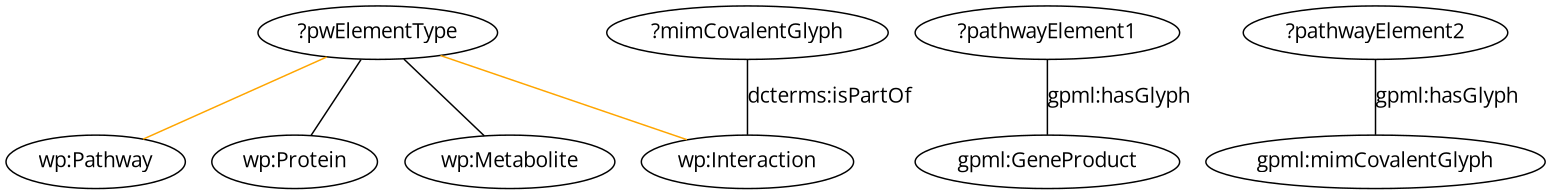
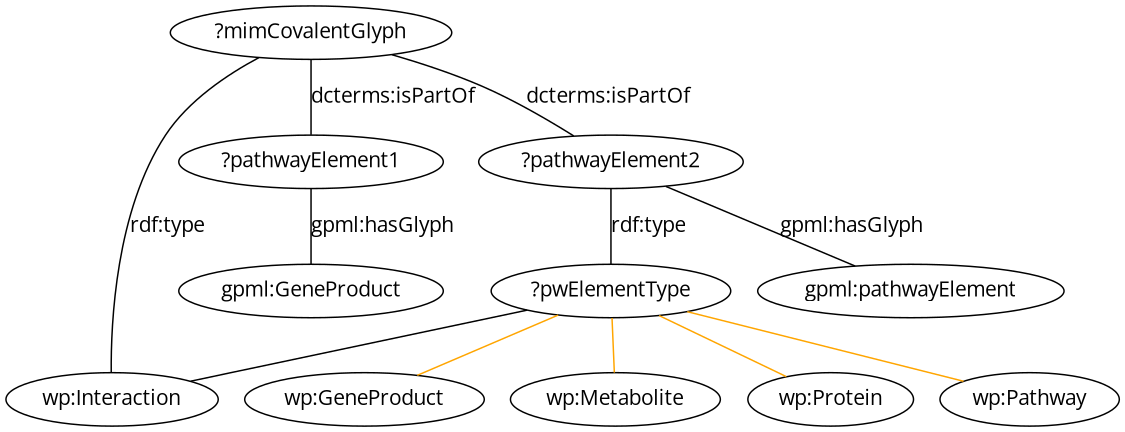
  graph {
    fontname="Open Sans"
    node [fontname="Open Sans"]
    edge [fontname="Open Sans"]
+   n1 [label="wp:GeneProduct"]
    n2 [label="wp:Metabolite"]
    n3 [label="wp:Protein"]
    n4 [label="?mimCovalentGlyph"]
    n5 [label="wp:Interaction"]
    n6 [label="?pathwayElement1"]
    n7 [label="gpml:GeneProduct"]
    n8 [label="?pwElementType"]
    n9 [label="wp:Pathway"]
    n10 [label="?pathwayElement2"]
-   n11 [label="gpml:mimCovalentGlyph"]
+   n11 [label="gpml:pathwayElement"]
    subgraph sub_1 {
      rank=max
+     n1
      n2
      n3
    }
    subgraph sub_2 {
      rank=min
      n4
    }
-   n4 -- n5 [label="dcterms:isPartOf"]
+   n4 -- n5 [label="rdf:type"]
+   n6 -- n4 [label="dcterms:isPartOf"]
    n6 -- n7 [label="gpml:hasGlyph"]
-   n8 -- n2 [color=black]
-   n8 -- n3 [color=black]
-   n8 -- n5 [color=orange]
+   n8 -- n1 [color=orange]
+   n8 -- n2 [color=orange]
+   n8 -- n3 [color=orange]
+   n8 -- n5 [color=black]
    n8 -- n9 [color=orange]
+   n10 -- n4 [label="dcterms:isPartOf"]
+   n10 -- n8 [label="rdf:type"]
    n10 -- n11 [label="gpml:hasGlyph"]
  }
